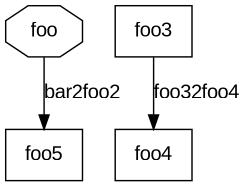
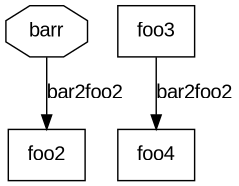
  digraph {
    fontname="Liberation Sans"
    node [fontname="Liberation Sans" shape=box]
    edge [dir=forward fontname="Liberation Sans"]
-   n1 [label=foo shape=polygon sides=8]
-   n2 [label=foo5]
+   n1 [label=barr shape=polygon sides=8]
+   n2 [label=foo2]
    n3 [label=foo3]
    n4 [label=foo4]
    n1 -> n2 [label=bar2foo2]
-   n3 -> n4 [label=foo32foo4]
+   n3 -> n4 [label=bar2foo2]
  }
